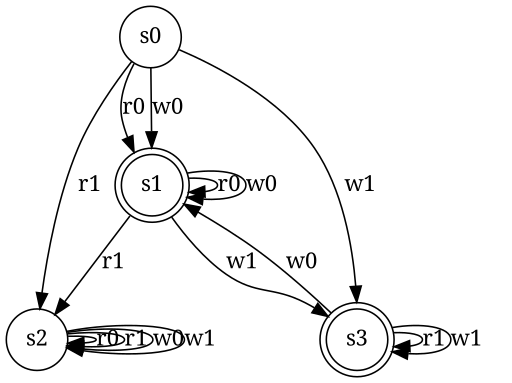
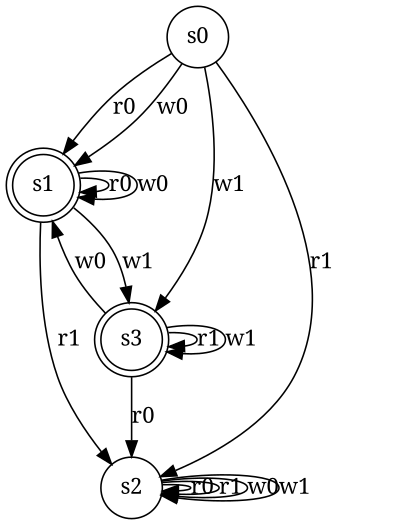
  digraph {
    fontname="Noto Serif"
    node [fontname="Noto Serif" shape=circle]
    edge [fontname="Noto Serif"]
    n1 [label=s0]
    n2 [label=s1 shape=doublecircle]
    n3 [label=s2]
    n4 [label=s3 shape=doublecircle]
    n1 -> n2 [label=r0]
    n1 -> n2 [label=w0]
    n1 -> n3 [label=r1]
    n1 -> n4 [label=w1]
    n2 -> n2 [label=r0]
    n2 -> n2 [label=w0]
    n2 -> n3 [label=r1]
    n2 -> n4 [label=w1]
    n3 -> n3 [label=r0]
    n3 -> n3 [label=r1]
    n3 -> n3 [label=w0]
    n3 -> n3 [label=w1]
    n4 -> n2 [label=w0]
+   n4 -> n3 [label=r0]
    n4 -> n4 [label=r1]
    n4 -> n4 [label=w1]
  }
